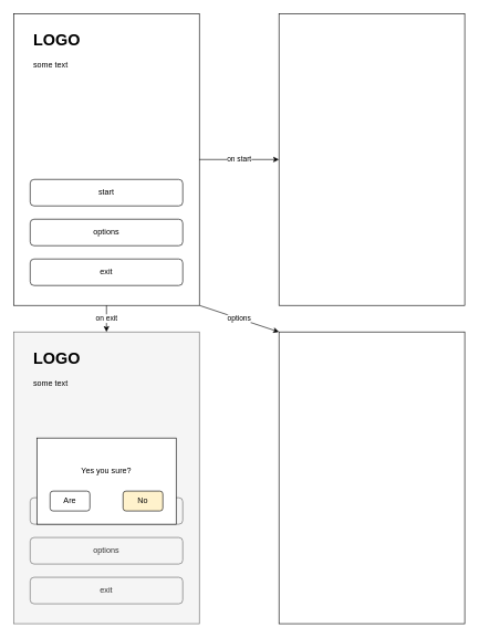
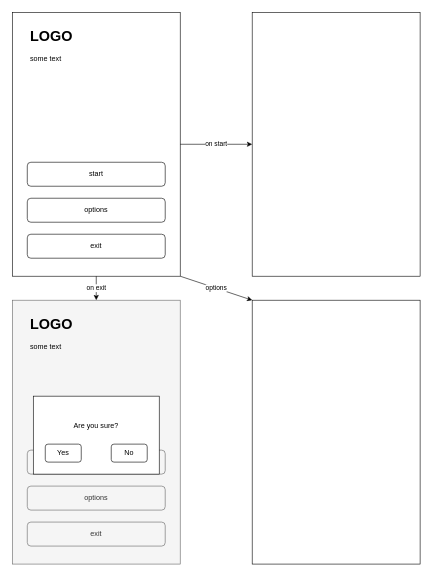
  <mxCell id="0" />
  <mxCell id="1" parent="0" />
  <mxCell id="2" value="options" style="rounded=0;orthogonalLoop=1;jettySize=auto;html=1;exitX=1;exitY=1;exitDx=0;exitDy=0;entryX=0;entryY=0;entryDx=0;entryDy=0;" edge="1" parent="1" source="3" target="16"><mxGeometry relative="1" as="geometry"><mxPoint x="400" y="520" as="targetPoint" /></mxGeometry></mxCell>
  <mxCell id="3" value="" style="rounded=0;whiteSpace=wrap;html=1;" vertex="1" parent="1"><mxGeometry x="20" y="20" width="280" height="440" as="geometry" /></mxCell>
  <mxCell id="4" value="start" style="rounded=1;whiteSpace=wrap;html=1;" vertex="1" parent="1"><mxGeometry x="45" y="270" width="230" height="40" as="geometry" /></mxCell>
  <mxCell id="5" value="options" style="rounded=1;whiteSpace=wrap;html=1;" vertex="1" parent="1"><mxGeometry x="45" y="330" width="230" height="40" as="geometry" /></mxCell>
  <mxCell id="6" value="exit" style="rounded=1;whiteSpace=wrap;html=1;" vertex="1" parent="1"><mxGeometry x="45" y="390" width="230" height="40" as="geometry" /></mxCell>
  <mxCell id="7" value="" style="rounded=0;whiteSpace=wrap;html=1;" vertex="1" parent="1"><mxGeometry x="420" y="20" width="280" height="440" as="geometry" /></mxCell>
  <mxCell id="8" value="&lt;h1&gt;LOGO&lt;/h1&gt;&lt;div&gt;some text&lt;/div&gt;" style="text;html=1;strokeColor=none;fillColor=none;spacing=5;spacingTop=-20;whiteSpace=wrap;overflow=hidden;rounded=0;align=left;" vertex="1" parent="1"><mxGeometry x="45" y="40" width="225" height="150" as="geometry" /></mxCell>
  <mxCell id="9" value="" style="rounded=0;whiteSpace=wrap;html=1;fillColor=#f5f5f5;strokeColor=#666666;fontColor=#333333;" vertex="1" parent="1"><mxGeometry x="20" y="500" width="280" height="440" as="geometry" /></mxCell>
  <mxCell id="10" value="start" style="rounded=1;whiteSpace=wrap;html=1;fillColor=#f5f5f5;strokeColor=#666666;fontColor=#333333;" vertex="1" parent="1"><mxGeometry x="45" y="750" width="230" height="40" as="geometry" /></mxCell>
  <mxCell id="11" value="options" style="rounded=1;whiteSpace=wrap;html=1;fillColor=#f5f5f5;strokeColor=#666666;fontColor=#333333;" vertex="1" parent="1"><mxGeometry x="45" y="810" width="230" height="40" as="geometry" /></mxCell>
  <mxCell id="12" value="exit" style="rounded=1;whiteSpace=wrap;html=1;fillColor=#f5f5f5;strokeColor=#666666;fontColor=#333333;" vertex="1" parent="1"><mxGeometry x="45" y="870" width="230" height="40" as="geometry" /></mxCell>
  <mxCell id="13" value="&lt;h1&gt;LOGO&lt;/h1&gt;&lt;div&gt;some text&lt;/div&gt;" style="text;html=1;strokeColor=none;fillColor=none;spacing=5;spacingTop=-20;whiteSpace=wrap;overflow=hidden;rounded=0;align=left;" vertex="1" parent="1"><mxGeometry x="45" y="520" width="225" height="150" as="geometry" /></mxCell>
  <mxCell id="14" value="on exit" style="endArrow=classic;html=1;exitX=0.5;exitY=1;exitDx=0;exitDy=0;entryX=0.5;entryY=0;entryDx=0;entryDy=0;" edge="1" parent="1" source="3" target="9"><mxGeometry width="50" height="50" relative="1" as="geometry"><mxPoint x="160" y="520" as="sourcePoint" /><mxPoint x="210" y="470" as="targetPoint" /></mxGeometry></mxCell>
  <mxCell id="15" value="on start" style="endArrow=classic;html=1;exitX=1;exitY=0.5;exitDx=0;exitDy=0;entryX=0;entryY=0.5;entryDx=0;entryDy=0;" edge="1" parent="1" source="3" target="7"><mxGeometry width="50" height="50" relative="1" as="geometry"><mxPoint x="310" y="290" as="sourcePoint" /><mxPoint x="360" y="240" as="targetPoint" /></mxGeometry></mxCell>
  <mxCell id="16" value="" style="rounded=0;whiteSpace=wrap;html=1;" vertex="1" parent="1"><mxGeometry x="420" y="500" width="280" height="440" as="geometry" /></mxCell>
  <mxCell id="17" value="" style="rounded=0;whiteSpace=wrap;html=1;align=left;" vertex="1" parent="1"><mxGeometry x="55" y="660" width="210" height="130" as="geometry" /></mxCell>
- <mxCell id="18" value="Yes you sure?" style="text;html=1;strokeColor=none;fillColor=none;align=center;verticalAlign=middle;whiteSpace=wrap;rounded=0;" vertex="1" parent="1"><mxGeometry x="85" y="700" width="150" height="20" as="geometry" /></mxCell>
- <mxCell id="19" value="No" style="rounded=1;whiteSpace=wrap;html=1;align=center;fillColor=#fff2cc;" vertex="1" parent="1"><mxGeometry x="185" y="740" width="60" height="30" as="geometry" /></mxCell>
- <mxCell id="20" value="Are" style="rounded=1;whiteSpace=wrap;html=1;align=center;fillColor=#FFFFFF;" vertex="1" parent="1"><mxGeometry x="75" y="740" width="60" height="30" as="geometry" /></mxCell>
+ <mxCell id="18" value="Are you sure?" style="text;html=1;strokeColor=none;fillColor=none;align=center;verticalAlign=middle;whiteSpace=wrap;rounded=0;" vertex="1" parent="1"><mxGeometry x="85" y="700" width="150" height="20" as="geometry" /></mxCell>
+ <mxCell id="19" value="No" style="rounded=1;whiteSpace=wrap;html=1;align=center;fillColor=#FFFFFF;" vertex="1" parent="1"><mxGeometry x="185" y="740" width="60" height="30" as="geometry" /></mxCell>
+ <mxCell id="20" value="Yes" style="rounded=1;whiteSpace=wrap;html=1;align=center;fillColor=#FFFFFF;" vertex="1" parent="1"><mxGeometry x="75" y="740" width="60" height="30" as="geometry" /></mxCell>
